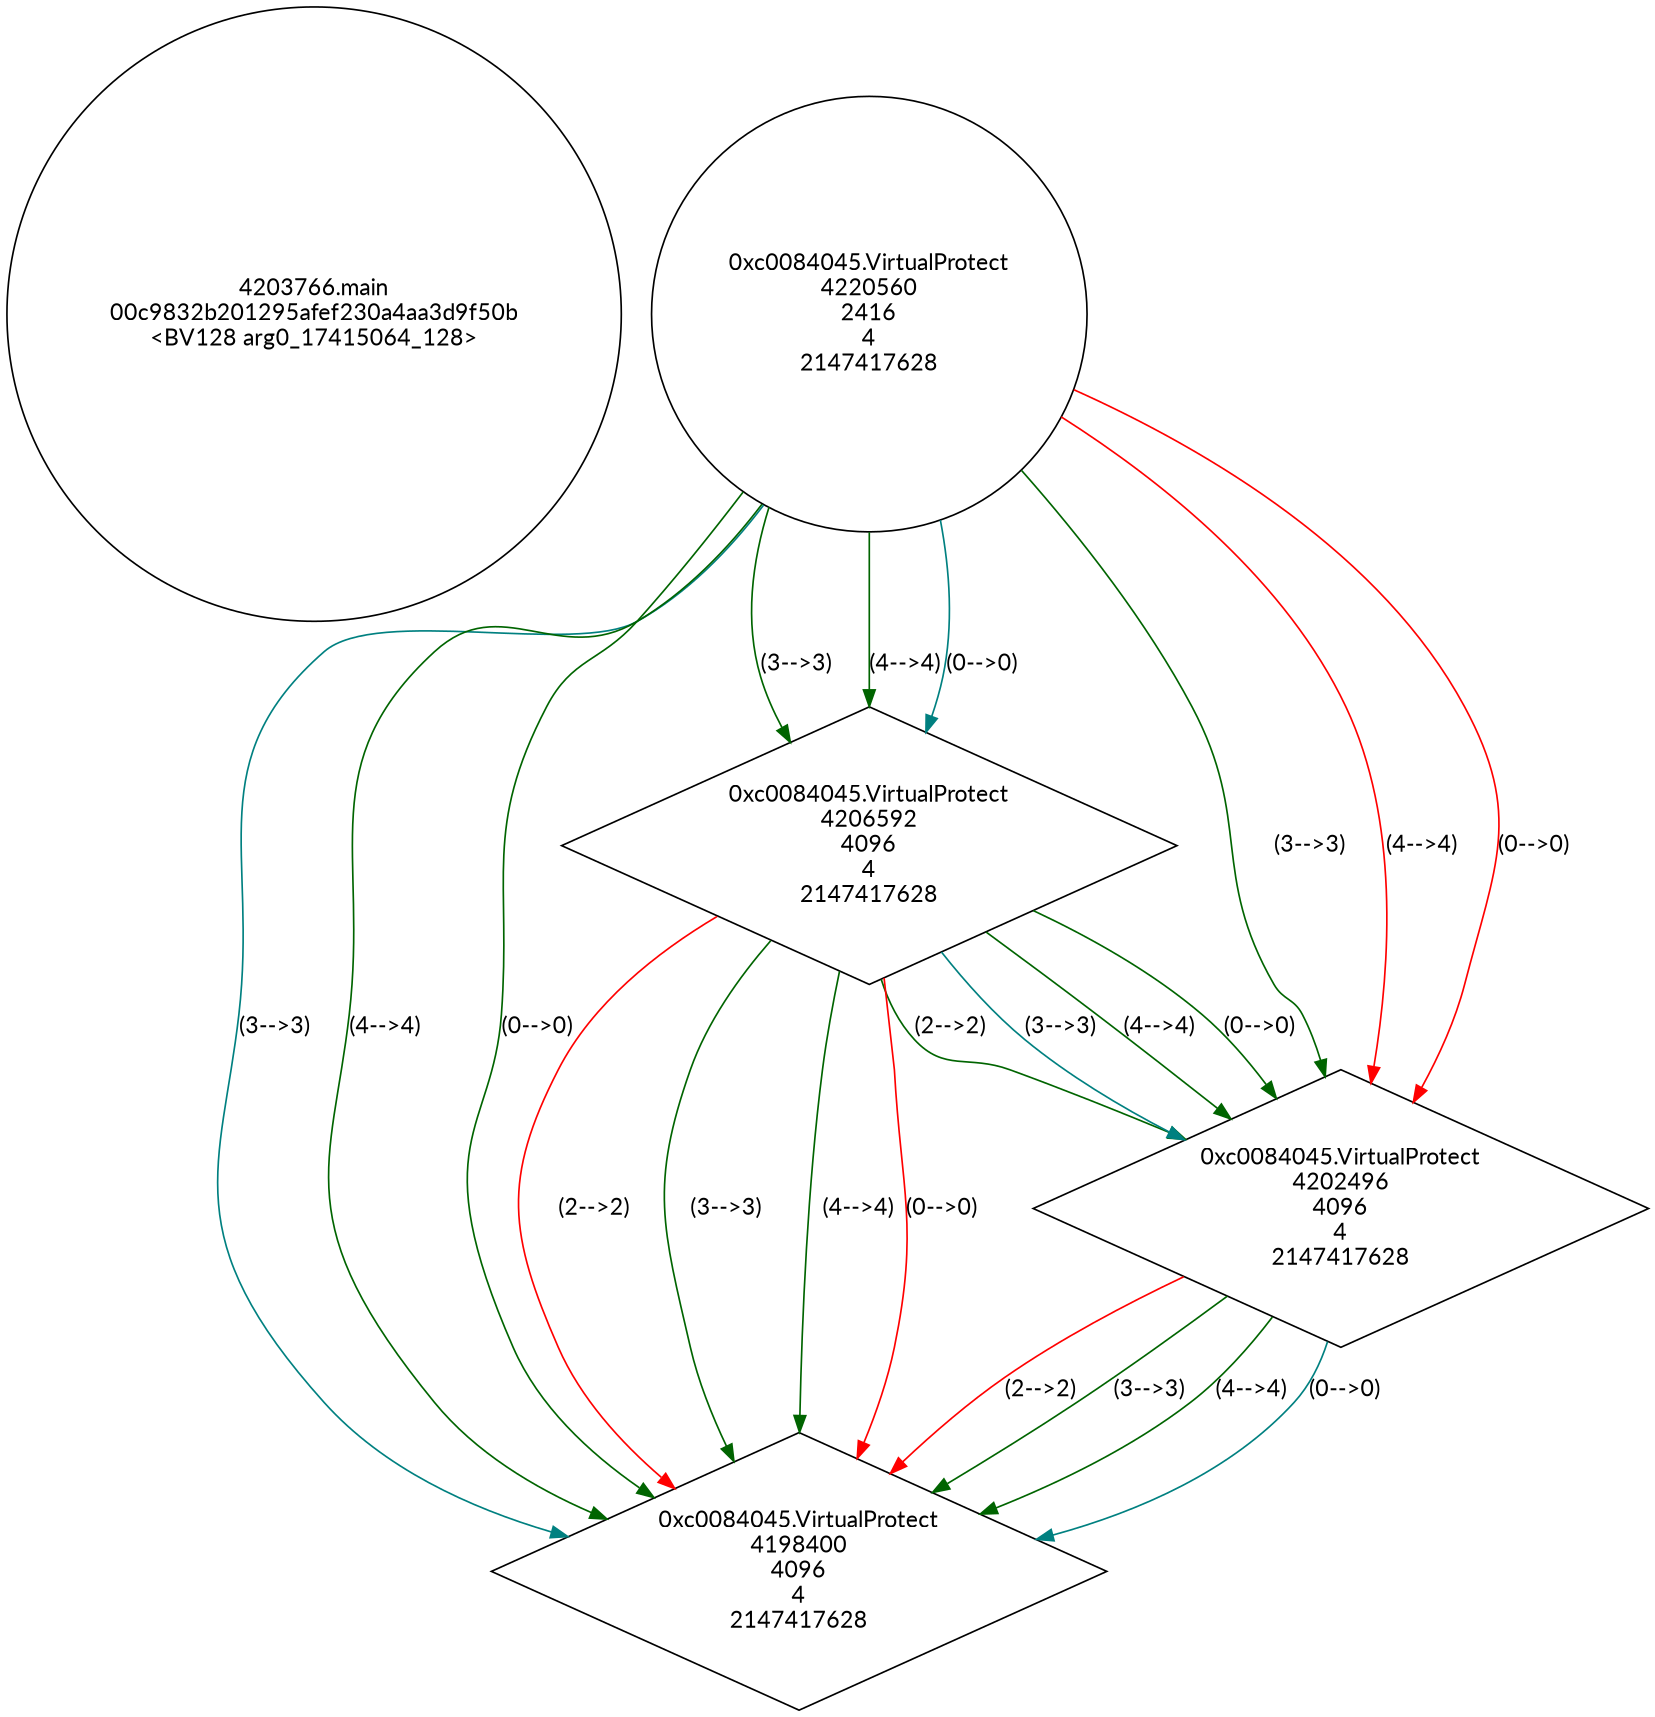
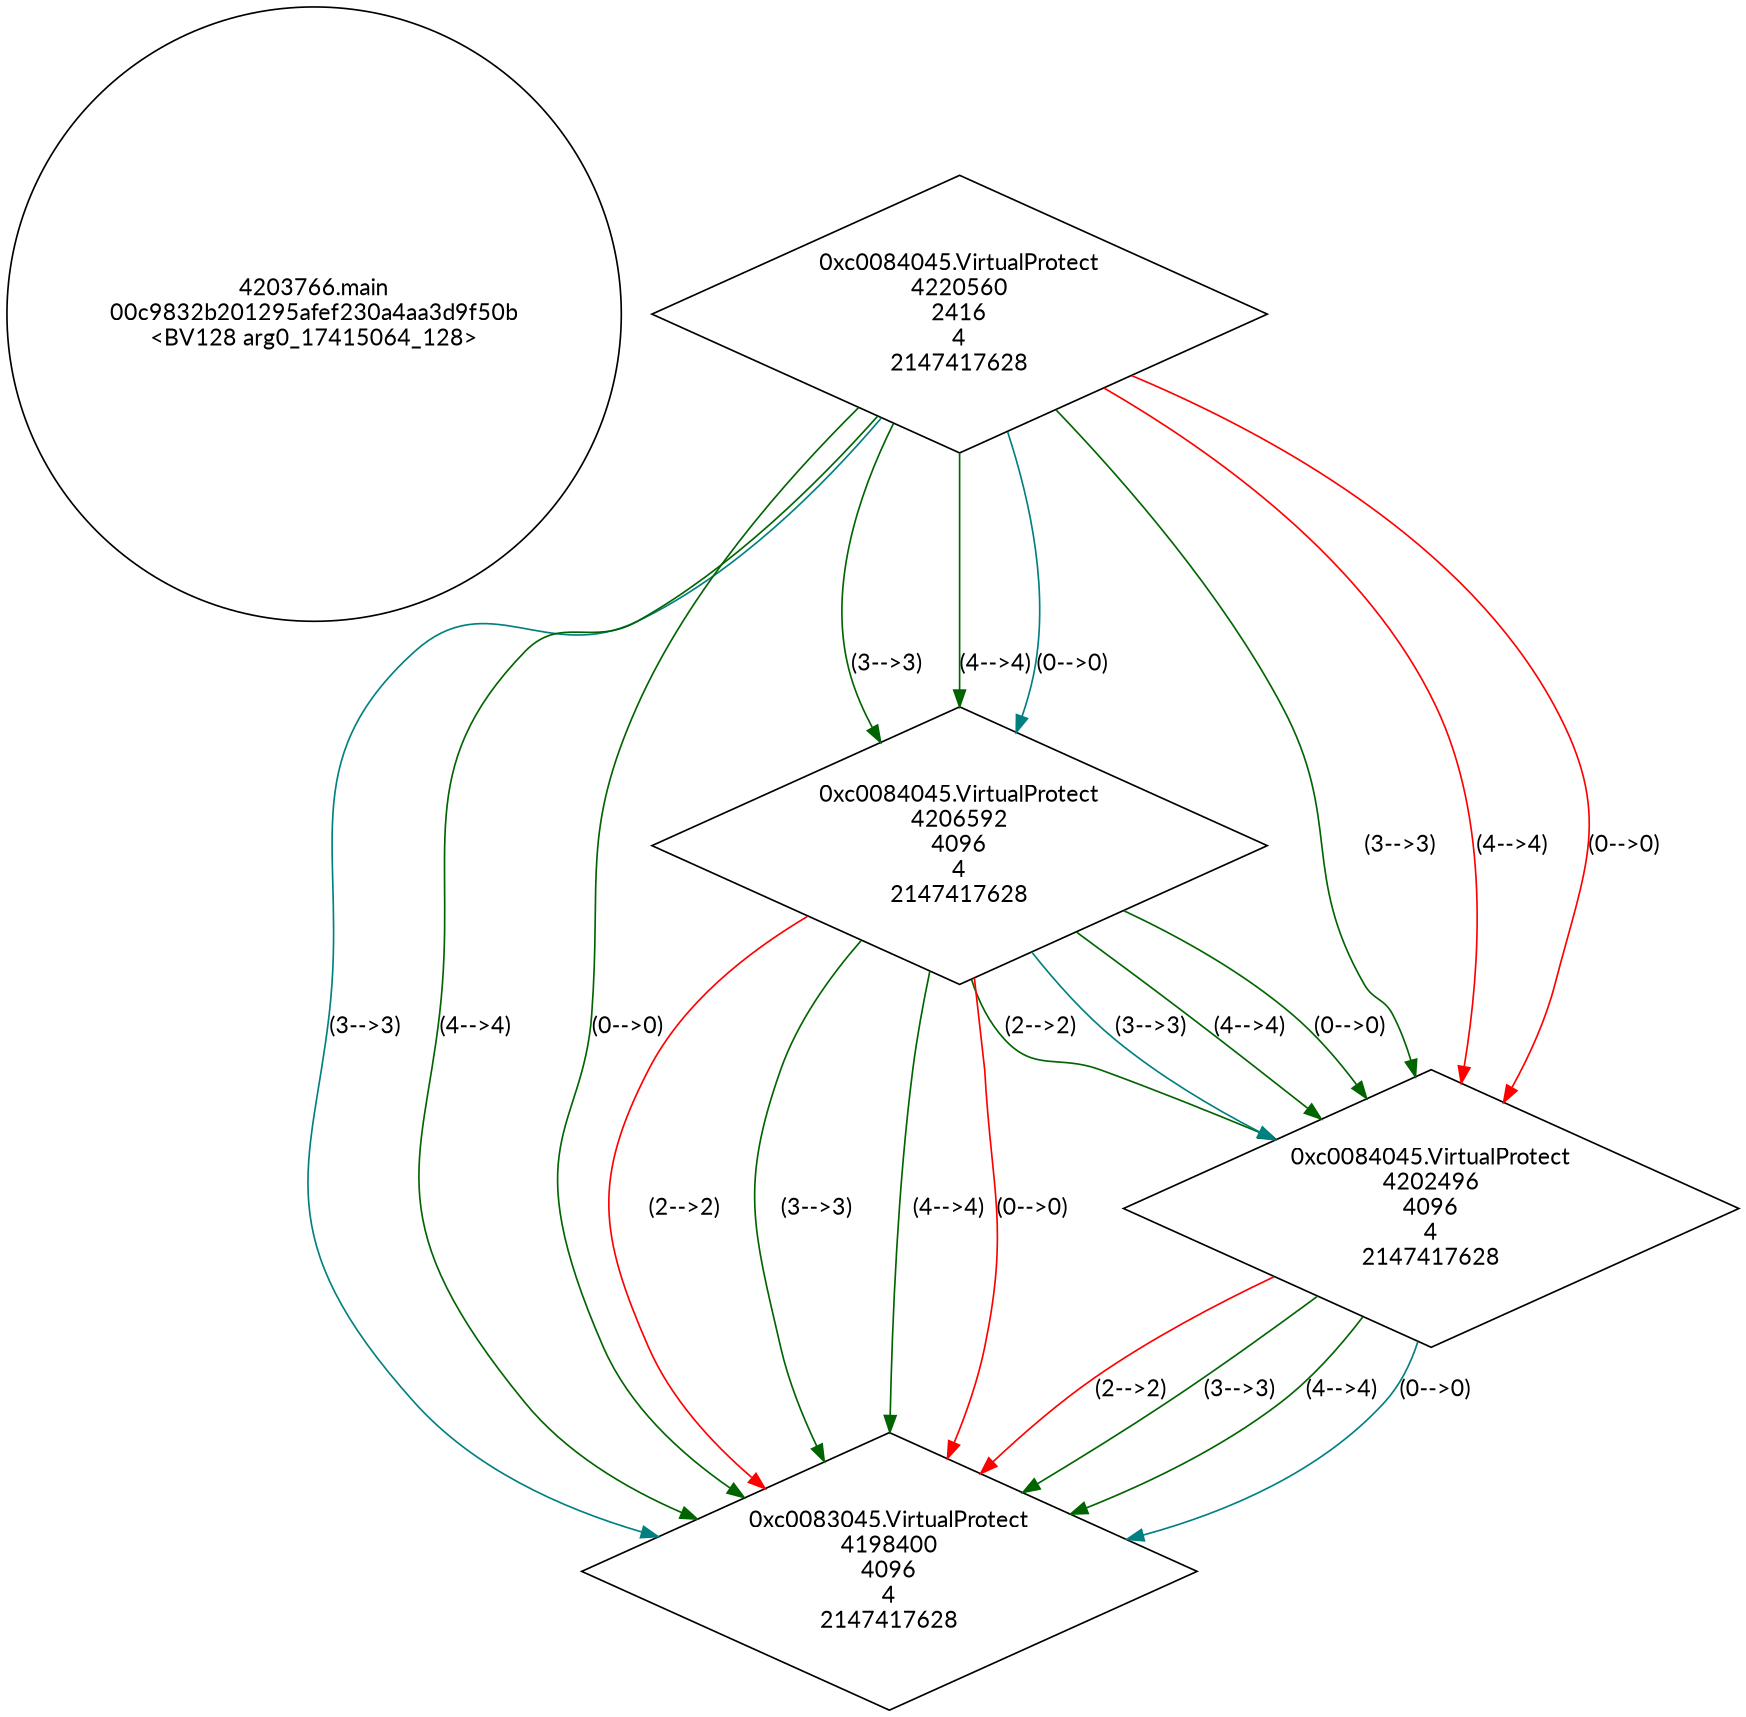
  digraph {
    fontname=Lato
    node [fontname=Lato shape=diamond]
    edge [color=darkgreen fontname=Lato]
    n1 [label="4203766.main\n00c9832b201295afef230a4aa3d9f50b\n<BV128 arg0_17415064_128>" shape=circle]
-   n2 [label="0xc0084045.VirtualProtect\n4220560\n2416\n4\n2147417628" shape=circle]
+   n2 [label="0xc0084045.VirtualProtect\n4220560\n2416\n4\n2147417628"]
    n3 [label="0xc0084045.VirtualProtect\n4206592\n4096\n4\n2147417628"]
    n4 [label="0xc0084045.VirtualProtect\n4202496\n4096\n4\n2147417628"]
-   n5 [label="0xc0084045.VirtualProtect\n4198400\n4096\n4\n2147417628"]
+   n5 [label="0xc0083045.VirtualProtect\n4198400\n4096\n4\n2147417628"]
    n2 -> n3 [label="(3-->3)"]
    n2 -> n3 [label="(4-->4)"]
    n2 -> n3 [color=teal label="(0-->0)"]
    n2 -> n4 [label="(3-->3)"]
    n2 -> n4 [color=red label="(4-->4)"]
    n2 -> n4 [color=red label="(0-->0)"]
    n2 -> n5 [color=teal label="(3-->3)"]
    n2 -> n5 [label="(4-->4)"]
    n2 -> n5 [label="(0-->0)"]
    n3 -> n4 [label="(2-->2)"]
    n3 -> n4 [color=teal label="(3-->3)"]
    n3 -> n4 [label="(4-->4)"]
    n3 -> n4 [label="(0-->0)"]
    n3 -> n5 [color=red label="(2-->2)"]
    n3 -> n5 [label="(3-->3)"]
    n3 -> n5 [label="(4-->4)"]
    n3 -> n5 [color=red label="(0-->0)"]
    n4 -> n5 [color=red label="(2-->2)"]
    n4 -> n5 [label="(3-->3)"]
    n4 -> n5 [label="(4-->4)"]
    n4 -> n5 [color=teal label="(0-->0)"]
  }
